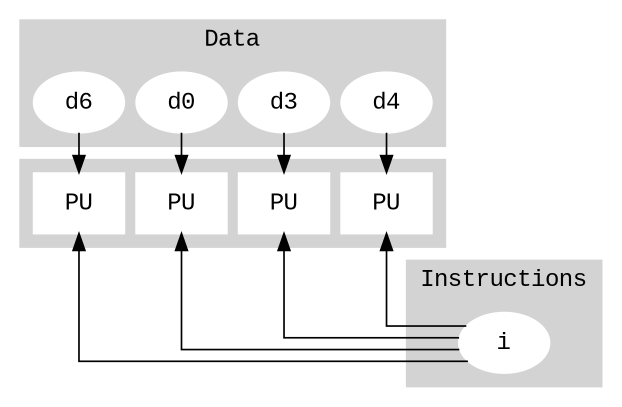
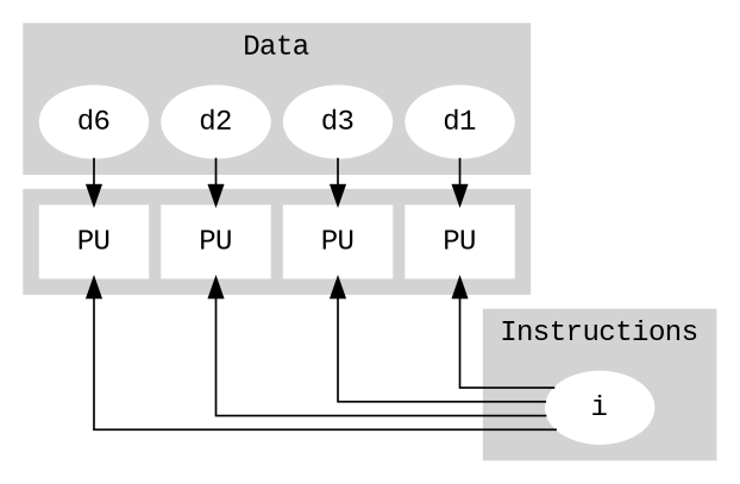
  digraph {
    concentrate=true
    fontname="Liberation Mono"
    nodesep=0.1
    rankdir=TB
    ranksep=0.3
    splines=ortho
    node [color=white fontname="Liberation Mono" style=filled]
    edge [fontname="Liberation Mono"]
    n1 [label=d6]
-   d2 [label=d0]
+   d2
    d3
-   d4
+   d4 [label=d1]
    n5 [label=PU shape=box]
    n6 [label=PU shape=box]
    n7 [label=PU shape=box]
    n8 [label=PU shape=box]
    i
    i0 [style=invis color=""]
    i1 [style=invis color=""]
    subgraph cluster_1 {
      color=lightgrey
      label=Data
      style=filled
      subgraph sub_2 {
        color=lightgrey
        label=Data
        rank=same
        style=filled
        n1
        d2
        d3
        d4
      }
    }
    subgraph cluster_3 {
      color=lightgrey
      style=filled
      subgraph sub_4 {
        color=lightgrey
        rank=same
        style=filled
        n5
        n6
        n7
        n8
      }
    }
    subgraph cluster_5 {
      color=lightgrey
      label=Instructions
      style=filled
      i
    }
    n1 -> d2 [style=invis]
    n1 -> n5
    d2 -> d3 [style=invis]
    d2 -> n6
    d3 -> d4 [style=invis]
    d3 -> n7
    d4 -> n8
    n5 -> n6 [style=invis]
    n6 -> n7 [style=invis]
    n7 -> n8 [style=invis]
    i -> n5 [constraint=false headport=s]
    i -> n6 [constraint=false headport=s]
    i -> n7 [constraint=false headport=s]
    i -> n8 [constraint=false headport=s]
    i0 -> i1 [style=invis]
    i1 -> i [style=invis]
  }
